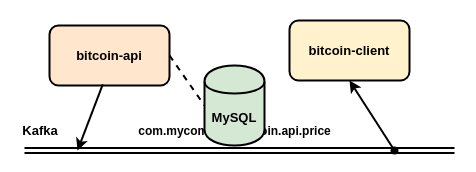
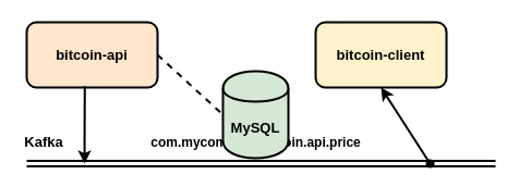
  <mxCell id="0" />
  <mxCell id="1" parent="0" />
- <mxCell id="2" value="&lt;b&gt;&lt;font style=&quot;font-size: 13px&quot;&gt;bitcoin-api&lt;/font&gt;&lt;/b&gt;" style="rounded=1;whiteSpace=wrap;html=1;strokeWidth=2;fillColor=#ffe6cc;shadow=0;" vertex="1" parent="1"><mxGeometry x="49" y="25" width="120" height="60" as="geometry" /></mxCell>
+ <mxCell id="2" value="&lt;b&gt;&lt;font style=&quot;font-size: 13px&quot;&gt;bitcoin-api&lt;/font&gt;&lt;/b&gt;" style="rounded=1;whiteSpace=wrap;html=1;strokeWidth=2;fillColor=#ffe6cc;shadow=0;" vertex="1" parent="1"><mxGeometry x="24" y="20" width="120" height="60" as="geometry" /></mxCell>
  <mxCell id="3" value="&lt;b&gt;&lt;font style=&quot;font-size: 13px&quot;&gt;bitcoin-client&lt;/font&gt;&lt;/b&gt;" style="rounded=1;whiteSpace=wrap;html=1;strokeWidth=2;fillColor=#fff2cc;shadow=0;" vertex="1" parent="1"><mxGeometry x="289" y="20" width="120" height="60" as="geometry" /></mxCell>
  <mxCell id="4" value="" style="shape=link;endArrow=classic;html=1;strokeWidth=2;shadow=0;" edge="1" parent="1"><mxGeometry width="50" height="50" relative="1" as="geometry"><mxPoint x="24" y="150" as="sourcePoint" /><mxPoint x="454" y="150" as="targetPoint" /></mxGeometry></mxCell>
  <mxCell id="5" value="&lt;b&gt;&lt;font style=&quot;font-size: 12px&quot;&gt;&amp;nbsp;com.mycompany.bitcoin.api.price&amp;nbsp;&lt;/font&gt;&lt;/b&gt;" style="edgeLabel;html=1;align=center;verticalAlign=middle;resizable=0;points=[];" vertex="1" connectable="0" parent="4"><mxGeometry x="-0.249" y="4" relative="1" as="geometry"><mxPoint x="48.82" y="-16" as="offset" /></mxGeometry></mxCell>
  <mxCell id="6" value="&lt;b&gt;&lt;font style=&quot;font-size: 13px&quot;&gt;MySQL&lt;/font&gt;&lt;/b&gt;" style="shape=cylinder;whiteSpace=wrap;html=1;boundedLbl=1;backgroundOutline=1;strokeWidth=2;fillColor=#d5e8d4;shadow=0;" vertex="1" parent="1"><mxGeometry x="204" y="65" width="60" height="80" as="geometry" /></mxCell>
  <mxCell id="7" value="" style="endArrow=none;dashed=1;html=1;exitX=1;exitY=0.5;exitDx=0;exitDy=0;entryX=0;entryY=0.5;entryDx=0;entryDy=0;strokeWidth=2;" edge="1" parent="1" source="2" target="6"><mxGeometry width="50" height="50" relative="1" as="geometry"><mxPoint x="164" y="90" as="sourcePoint" /><mxPoint x="214" y="40" as="targetPoint" /></mxGeometry></mxCell>
  <mxCell id="8" value="" style="endArrow=classic;html=1;strokeWidth=2;exitX=0.444;exitY=0.98;exitDx=0;exitDy=0;exitPerimeter=0;" edge="1" parent="1" source="2"><mxGeometry width="50" height="50" relative="1" as="geometry"><mxPoint x="54" y="130" as="sourcePoint" /><mxPoint x="77" y="150" as="targetPoint" /></mxGeometry></mxCell>
  <mxCell id="9" value="" style="endArrow=classic;html=1;strokeWidth=2;entryX=0.5;entryY=1;entryDx=0;entryDy=0;startArrow=oval;startFill=1;" edge="1" parent="1" target="3"><mxGeometry width="50" height="50" relative="1" as="geometry"><mxPoint x="394" y="150" as="sourcePoint" /><mxPoint x="244" y="230" as="targetPoint" /></mxGeometry></mxCell>
  <mxCell id="10" value="&lt;b&gt;&lt;font style=&quot;font-size: 13px&quot;&gt;Kafka&lt;/font&gt;&lt;/b&gt;" style="text;html=1;strokeColor=none;fillColor=none;align=center;verticalAlign=middle;whiteSpace=wrap;rounded=0;" vertex="1" parent="1"><mxGeometry x="20" y="120" width="40" height="20" as="geometry" /></mxCell>
